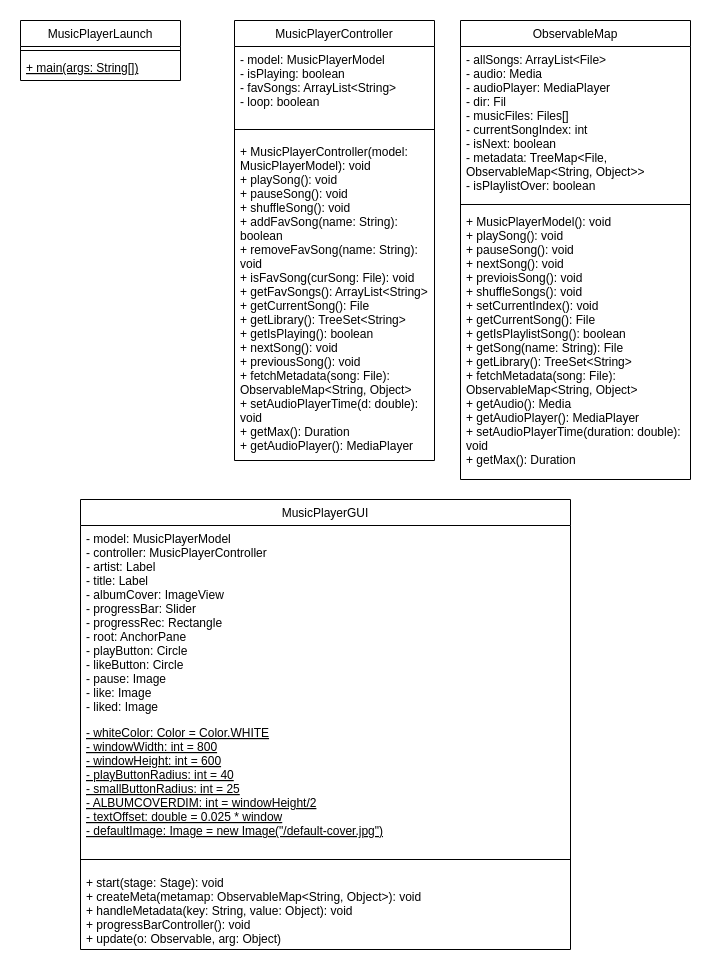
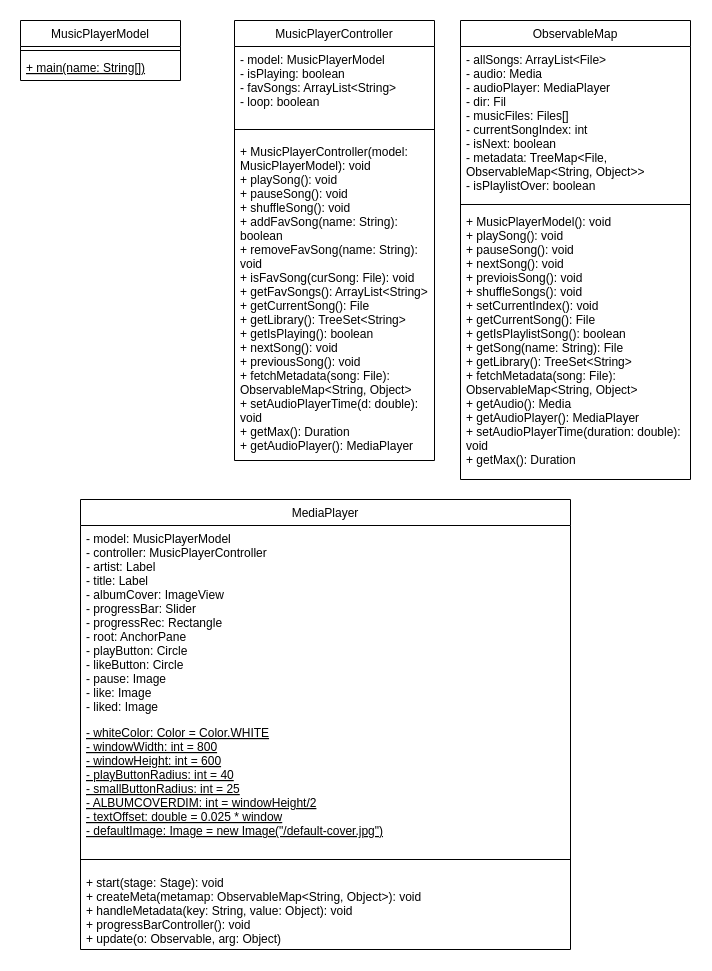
  <mxCell id="0" />
  <mxCell id="1" parent="0" />
- <mxCell id="2" value="MusicPlayerLaunch" style="swimlane;fontStyle=0;align=center;verticalAlign=top;childLayout=stackLayout;horizontal=1;startSize=26;horizontalStack=0;resizeParent=1;resizeLast=0;collapsible=1;marginBottom=0;rounded=0;shadow=0;strokeWidth=1;" parent="1" vertex="1"><mxGeometry x="20" y="20" width="160" height="60" as="geometry"><mxRectangle x="230" y="140" width="160" height="26" as="alternateBounds" /></mxGeometry></mxCell>
+ <mxCell id="2" value="MusicPlayerModel" style="swimlane;fontStyle=0;align=center;verticalAlign=top;childLayout=stackLayout;horizontal=1;startSize=26;horizontalStack=0;resizeParent=1;resizeLast=0;collapsible=1;marginBottom=0;rounded=0;shadow=0;strokeWidth=1;" parent="1" vertex="1"><mxGeometry x="20" y="20" width="160" height="60" as="geometry"><mxRectangle x="230" y="140" width="160" height="26" as="alternateBounds" /></mxGeometry></mxCell>
  <mxCell id="3" value="" style="line;html=1;strokeWidth=1;align=left;verticalAlign=middle;spacingTop=-1;spacingLeft=3;spacingRight=3;rotatable=0;labelPosition=right;points=[];portConstraint=eastwest;" parent="2" vertex="1"><mxGeometry y="26" width="160" height="8" as="geometry" /></mxCell>
- <mxCell id="4" value="+ main(args: String[])" style="text;align=left;verticalAlign=top;spacingLeft=4;spacingRight=4;overflow=hidden;rotatable=0;points=[[0,0.5],[1,0.5]];portConstraint=eastwest;fontStyle=4" parent="2" vertex="1"><mxGeometry y="34" width="160" height="26" as="geometry" /></mxCell>
- <mxCell id="5" value="MusicPlayerGUI" style="swimlane;fontStyle=0;align=center;verticalAlign=top;childLayout=stackLayout;horizontal=1;startSize=26;horizontalStack=0;resizeParent=1;resizeLast=0;collapsible=1;marginBottom=0;rounded=0;shadow=0;strokeWidth=1;" parent="1" vertex="1"><mxGeometry x="80" y="499" width="490" height="450" as="geometry"><mxRectangle x="130" y="380" width="160" height="26" as="alternateBounds" /></mxGeometry></mxCell>
+ <mxCell id="4" value="+ main(name: String[])" style="text;align=left;verticalAlign=top;spacingLeft=4;spacingRight=4;overflow=hidden;rotatable=0;points=[[0,0.5],[1,0.5]];portConstraint=eastwest;fontStyle=4" parent="2" vertex="1"><mxGeometry y="34" width="160" height="26" as="geometry" /></mxCell>
+ <mxCell id="5" value="MediaPlayer" style="swimlane;fontStyle=0;align=center;verticalAlign=top;childLayout=stackLayout;horizontal=1;startSize=26;horizontalStack=0;resizeParent=1;resizeLast=0;collapsible=1;marginBottom=0;rounded=0;shadow=0;strokeWidth=1;" parent="1" vertex="1"><mxGeometry x="80" y="499" width="490" height="450" as="geometry"><mxRectangle x="130" y="380" width="160" height="26" as="alternateBounds" /></mxGeometry></mxCell>
  <mxCell id="6" value="- model: MusicPlayerModel&#10;- controller: MusicPlayerController&#10;- artist: Label&#10;- title: Label&#10;- albumCover: ImageView&#10;- progressBar: Slider&#10;- progressRec: Rectangle&#10;- root: AnchorPane&#10;- playButton: Circle&#10;- likeButton: Circle&#10;- pause: Image&#10;- like: Image&#10;- liked: Image" style="text;align=left;verticalAlign=top;spacingLeft=4;spacingRight=4;overflow=hidden;rotatable=0;points=[[0,0.5],[1,0.5]];portConstraint=eastwest;fontStyle=0" parent="5" vertex="1"><mxGeometry y="26" width="490" height="194" as="geometry" /></mxCell>
  <mxCell id="7" value="- whiteColor: Color = Color.WHITE&#10;- windowWidth: int = 800&#10;- windowHeight: int = 600&#10;- playButtonRadius: int = 40&#10;- smallButtonRadius: int = 25&#10;- ALBUMCOVERDIM: int = windowHeight/2&#10;- textOffset: double = 0.025 * window&#10;- defaultImage: Image = new Image(&quot;/default-cover.jpg&quot;)" style="text;align=left;verticalAlign=top;spacingLeft=4;spacingRight=4;overflow=hidden;rotatable=0;points=[[0,0.5],[1,0.5]];portConstraint=eastwest;fontStyle=4" vertex="1" parent="5"><mxGeometry y="220" width="490" height="130" as="geometry" /></mxCell>
  <mxCell id="8" value="" style="line;html=1;strokeWidth=1;align=left;verticalAlign=middle;spacingTop=-1;spacingLeft=3;spacingRight=3;rotatable=0;labelPosition=right;points=[];portConstraint=eastwest;" parent="5" vertex="1"><mxGeometry y="350" width="490" height="20" as="geometry" /></mxCell>
  <mxCell id="9" value="+ start(stage: Stage): void &#10;+ createMeta(metamap: ObservableMap&lt;String, Object&gt;): void&#10;+ handleMetadata(key: String, value: Object): void&#10;+ progressBarController(): void&#10;+ update(o: Observable, arg: Object)" style="text;align=left;verticalAlign=top;spacingLeft=4;spacingRight=4;overflow=hidden;rotatable=0;points=[[0,0.5],[1,0.5]];portConstraint=eastwest;fontStyle=0" parent="5" vertex="1"><mxGeometry y="370" width="490" height="80" as="geometry" /></mxCell>
  <mxCell id="10" value="MusicPlayerController" style="swimlane;fontStyle=0;align=center;verticalAlign=top;childLayout=stackLayout;horizontal=1;startSize=26;horizontalStack=0;resizeParent=1;resizeLast=0;collapsible=1;marginBottom=0;rounded=0;shadow=0;strokeWidth=1;" parent="1" vertex="1"><mxGeometry x="234" y="20" width="200" height="440" as="geometry"><mxRectangle x="340" y="380" width="170" height="26" as="alternateBounds" /></mxGeometry></mxCell>
  <mxCell id="11" value="- model: MusicPlayerModel&#10;- isPlaying: boolean&#10;- favSongs: ArrayList&lt;String&gt;&#10;- loop: boolean" style="text;align=left;verticalAlign=top;spacingLeft=4;spacingRight=4;overflow=hidden;rotatable=0;points=[[0,0.5],[1,0.5]];portConstraint=eastwest;" parent="10" vertex="1"><mxGeometry y="26" width="200" height="74" as="geometry" /></mxCell>
  <mxCell id="12" value="" style="line;html=1;strokeWidth=1;align=left;verticalAlign=middle;spacingTop=-1;spacingLeft=3;spacingRight=3;rotatable=0;labelPosition=right;points=[];portConstraint=eastwest;" parent="10" vertex="1"><mxGeometry y="100" width="200" height="18" as="geometry" /></mxCell>
  <mxCell id="13" value="+ MusicPlayerController(model: &#10;MusicPlayerModel): void&#10;+ playSong(): void&#10;+ pauseSong(): void&#10;+ shuffleSong(): void&#10;+ addFavSong(name: String): &#10;boolean&#10;+ removeFavSong(name: String): &#10;void&#10;+ isFavSong(curSong: File): void&#10;+ getFavSongs(): ArrayList&lt;String&gt;&#10;+ getCurrentSong(): File&#10;+ getLibrary(): TreeSet&lt;String&gt;&#10;+ getIsPlaying(): boolean&#10;+ nextSong(): void&#10;+ previousSong(): void&#10;+ fetchMetadata(song: File): &#10;ObservableMap&lt;String, Object&gt;&#10;+ setAudioPlayerTime(d: double):&#10;void&#10;+ getMax(): Duration&#10;+ getAudioPlayer(): MediaPlayer" style="text;align=left;verticalAlign=top;spacingLeft=4;spacingRight=4;overflow=hidden;rotatable=0;points=[[0,0.5],[1,0.5]];portConstraint=eastwest;" vertex="1" parent="10"><mxGeometry y="118" width="200" height="322" as="geometry" /></mxCell>
  <mxCell id="14" value="ObservableMap" style="swimlane;fontStyle=0;align=center;verticalAlign=top;childLayout=stackLayout;horizontal=1;startSize=26;horizontalStack=0;resizeParent=1;resizeLast=0;collapsible=1;marginBottom=0;rounded=0;shadow=0;strokeWidth=1;" parent="1" vertex="1"><mxGeometry x="460" y="20" width="230" height="459" as="geometry"><mxRectangle x="550" y="140" width="160" height="26" as="alternateBounds" /></mxGeometry></mxCell>
  <mxCell id="15" value="- allSongs: ArrayList&lt;File&gt;&#10;- audio: Media &#10;- audioPlayer: MediaPlayer&#10;- dir: Fil&#10;- musicFiles: Files[]&#10;- currentSongIndex: int&#10;- isNext: boolean&#10;- metadata: TreeMap&lt;File, &#10;ObservableMap&lt;String, Object&gt;&gt;&#10;- isPlaylistOver: boolean" style="text;align=left;verticalAlign=top;spacingLeft=4;spacingRight=4;overflow=hidden;rotatable=0;points=[[0,0.5],[1,0.5]];portConstraint=eastwest;rounded=0;shadow=0;html=0;fontColor=default;" parent="14" vertex="1"><mxGeometry y="26" width="230" height="154" as="geometry" /></mxCell>
  <mxCell id="16" value="" style="line;html=1;strokeWidth=1;align=left;verticalAlign=middle;spacingTop=-1;spacingLeft=3;spacingRight=3;rotatable=0;labelPosition=right;points=[];portConstraint=eastwest;" parent="14" vertex="1"><mxGeometry y="180" width="230" height="8" as="geometry" /></mxCell>
  <mxCell id="17" value="+ MusicPlayerModel(): void&#10;+ playSong(): void&#10;+ pauseSong(): void&#10;+ nextSong(): void&#10;+ previoisSong(): void&#10;+ shuffleSongs(): void &#10;+ setCurrentIndex(): void&#10;+ getCurrentSong(): File&#10;+ getIsPlaylistSong(): boolean&#10;+ getSong(name: String): File&#10;+ getLibrary(): TreeSet&lt;String&gt;&#10;+ fetchMetadata(song: File): &#10;ObservableMap&lt;String, Object&gt;&#10;+ getAudio(): Media&#10;+ getAudioPlayer(): MediaPlayer&#10;+ setAudioPlayerTime(duration: double): &#10;void&#10;+ getMax(): Duration&#10;" style="text;align=left;verticalAlign=top;spacingLeft=4;spacingRight=4;overflow=hidden;rotatable=0;points=[[0,0.5],[1,0.5]];portConstraint=eastwest;" parent="14" vertex="1"><mxGeometry y="188" width="230" height="262" as="geometry" /></mxCell>
